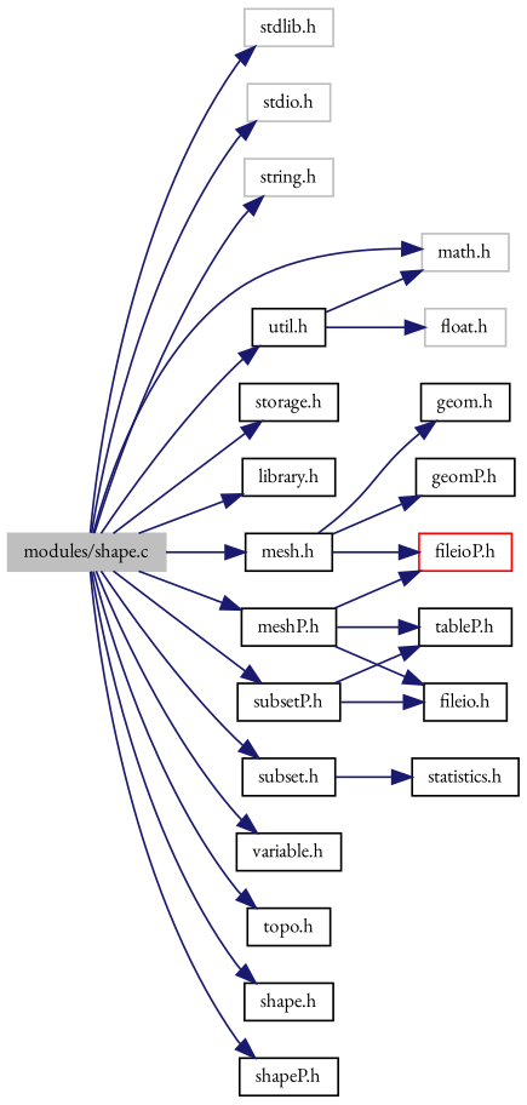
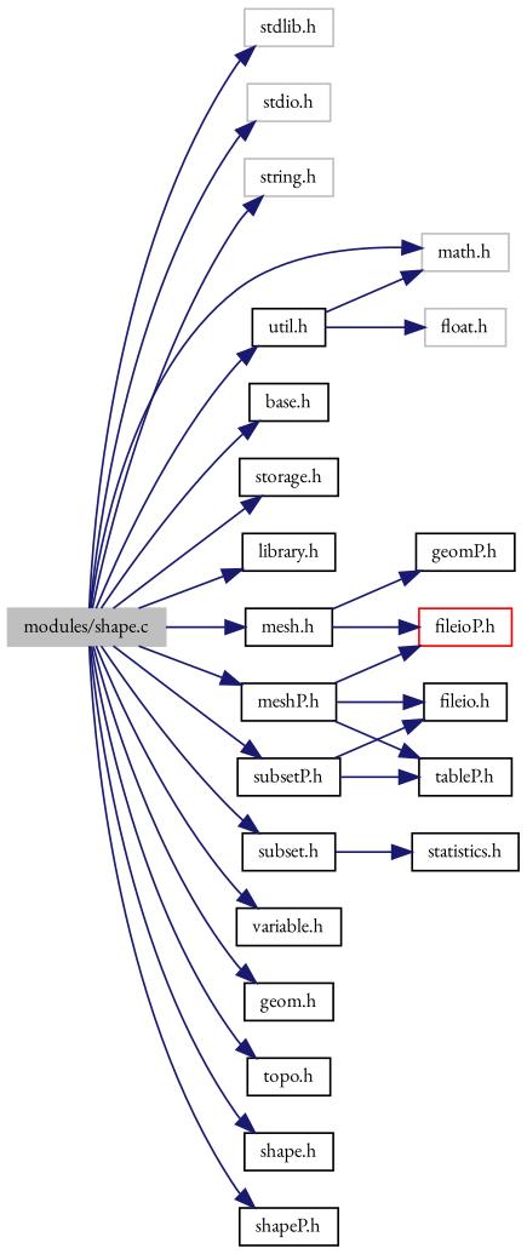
  digraph {
    fontname="EB Garamond"
    rankdir=LR
    node [color=black fillcolor=white fontname="EB Garamond" fontsize=10 shape=record style=filled]
    edge [color=midnightblue fontname="EB Garamond" fontsize=10 labelfontname="FreeSans.ttf" labelfontsize=10 style=solid]
    n1 [color=grey75 fillcolor=grey75 fontcolor=black height=0.2 label="modules/shape.c" width=0.4]
    n2 [color=grey75 height=0.2 label="stdlib.h" width=0.4]
    n3 [color=grey75 height=0.2 label="stdio.h" width=0.4]
    n4 [color=grey75 height=0.2 label="string.h" width=0.4]
    n5 [color=grey75 height=0.2 label="math.h" width=0.4]
+   n6 [height=0.2 label="base.h" width=0.4]
    n7 [height=0.2 label="storage.h" width=0.4]
    n8 [height=0.2 label="library.h" width=0.4]
    n9 [height=0.2 label="mesh.h" width=0.4]
    n10 [height=0.2 label="meshP.h" width=0.4]
    n11 [height=0.2 label="subset.h" width=0.4]
    n12 [height=0.2 label="subsetP.h" width=0.4]
    n13 [height=0.2 label="variable.h" width=0.4]
    n14 [height=0.2 label="util.h" width=0.4]
    n15 [height=0.2 label="geom.h" width=0.4]
    n16 [height=0.2 label="topo.h" width=0.4]
    n17 [height=0.2 label="shape.h" width=0.4]
    n18 [height=0.2 label="shapeP.h" width=0.4]
    n19 [height=0.2 label="geomP.h" width=0.4]
    n20 [color=red height=0.2 label="fileioP.h" width=0.4]
    n21 [height=0.2 label="tableP.h" width=0.4]
    n22 [height=0.2 label="fileio.h" width=0.4]
    n23 [height=0.2 label="statistics.h" width=0.4]
    n24 [color=grey75 height=0.2 label="float.h" width=0.4]
    n1 -> n2
    n1 -> n3
    n1 -> n4
    n1 -> n5
+   n1 -> n6
    n1 -> n7
    n1 -> n8
    n1 -> n9
    n1 -> n10
    n1 -> n11
    n1 -> n12
    n1 -> n13
    n1 -> n14
-   n9 -> n15
+   n1 -> n15
    n1 -> n16
    n1 -> n17
    n1 -> n18
    n9 -> n19
    n9 -> n20
    n10 -> n20
    n10 -> n21
    n10 -> n22
    n11 -> n23
    n12 -> n21
    n12 -> n22
    n14 -> n5
    n14 -> n24
  }
